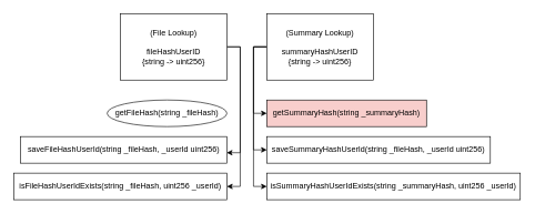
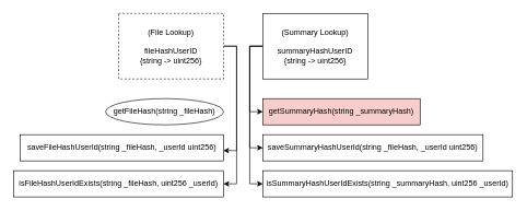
  <mxCell id="0" />
  <mxCell id="1" parent="0" />
  <mxCell id="2" style="edgeStyle=orthogonalEdgeStyle;rounded=0;orthogonalLoop=1;jettySize=auto;html=1;entryX=0.999;entryY=0.607;entryDx=0;entryDy=0;entryPerimeter=0;" edge="1" parent="1" source="4" target="10"><mxGeometry relative="1" as="geometry"><Array as="points"><mxPoint x="360" y="70" /><mxPoint x="360" y="229" /></Array></mxGeometry></mxCell>
  <mxCell id="3" style="edgeStyle=orthogonalEdgeStyle;rounded=0;orthogonalLoop=1;jettySize=auto;html=1;entryX=1;entryY=0.5;entryDx=0;entryDy=0;" edge="1" parent="1" source="4" target="14"><mxGeometry relative="1" as="geometry"><Array as="points"><mxPoint x="360" y="70" /><mxPoint x="360" y="280" /></Array></mxGeometry></mxCell>
- <mxCell id="4" value="(File Lookup)&lt;br&gt;&lt;br&gt;fileHashUserID&lt;br&gt;{string -&amp;gt; uint256}" style="rounded=0;whiteSpace=wrap;html=1;" vertex="1" parent="1"><mxGeometry x="180" y="20" width="160" height="100" as="geometry" /></mxCell>
+ <mxCell id="4" value="(File Lookup)&lt;br&gt;&lt;br&gt;fileHashUserID&lt;br&gt;{string -&amp;gt; uint256}" style="rounded=0;whiteSpace=wrap;html=1;dashed=1;" vertex="1" parent="1"><mxGeometry x="180" y="20" width="160" height="100" as="geometry" /></mxCell>
  <mxCell id="5" style="edgeStyle=orthogonalEdgeStyle;rounded=0;orthogonalLoop=1;jettySize=auto;html=1;entryX=0;entryY=0.5;entryDx=0;entryDy=0;" edge="1" parent="1" source="8" target="9"><mxGeometry relative="1" as="geometry"><Array as="points"><mxPoint x="380" y="70" /><mxPoint x="380" y="170" /></Array></mxGeometry></mxCell>
  <mxCell id="6" style="edgeStyle=orthogonalEdgeStyle;rounded=0;orthogonalLoop=1;jettySize=auto;html=1;entryX=0;entryY=0.5;entryDx=0;entryDy=0;" edge="1" parent="1" source="8" target="11"><mxGeometry relative="1" as="geometry"><Array as="points"><mxPoint x="380" y="70" /><mxPoint x="380" y="225" /></Array></mxGeometry></mxCell>
  <mxCell id="7" style="edgeStyle=orthogonalEdgeStyle;rounded=0;orthogonalLoop=1;jettySize=auto;html=1;entryX=0;entryY=0.5;entryDx=0;entryDy=0;" edge="1" parent="1" source="8" target="13"><mxGeometry relative="1" as="geometry"><Array as="points"><mxPoint x="380" y="70" /><mxPoint x="380" y="280" /></Array></mxGeometry></mxCell>
  <mxCell id="8" value="(Summary Lookup)&lt;br&gt;&lt;br&gt;summaryHashUserID&lt;br&gt;{string -&amp;gt; uint256}" style="rounded=0;whiteSpace=wrap;html=1;" vertex="1" parent="1"><mxGeometry x="400" y="20" width="160" height="100" as="geometry" /></mxCell>
  <mxCell id="9" value="&lt;span style=&quot;font-weight: normal&quot;&gt;getSummaryHash(string _summaryHash)&lt;/span&gt;" style="rounded=0;whiteSpace=wrap;html=1;fontStyle=1;fillColor=#f8cecc;" vertex="1" parent="1"><mxGeometry x="400" y="150" width="240" height="40" as="geometry" /></mxCell>
  <mxCell id="10" value="saveFileHashUserId(string _fileHash, _userId uint256)" style="rounded=0;whiteSpace=wrap;html=1;" vertex="1" parent="1"><mxGeometry x="30" y="205" width="310" height="40" as="geometry" /></mxCell>
  <mxCell id="11" value="saveSummaryHashUserId(string _fileHash, _userId uint256)" style="rounded=0;whiteSpace=wrap;html=1;" vertex="1" parent="1"><mxGeometry x="400" y="205" width="336" height="40" as="geometry" /></mxCell>
  <mxCell id="12" value="getFileHash(string _fileHash)" style="ellipse;whiteSpace=wrap;html=1;" vertex="1" parent="1"><mxGeometry x="160" y="150" width="180" height="40" as="geometry" /></mxCell>
  <mxCell id="13" value="&lt;span style=&quot;font-weight: normal&quot;&gt;isSummaryHashUserIdExists(string _summaryHash, uint256 _userId)&lt;/span&gt;" style="rounded=0;whiteSpace=wrap;html=1;fontStyle=1" vertex="1" parent="1"><mxGeometry x="400" y="260" width="381" height="40" as="geometry" /></mxCell>
  <mxCell id="14" value="&lt;span style=&quot;font-weight: normal&quot;&gt;isFileHashUserIdExists(string _fileHash, uint256 _userId)&lt;/span&gt;" style="rounded=0;whiteSpace=wrap;html=1;fontStyle=1" vertex="1" parent="1"><mxGeometry x="20" y="260" width="320" height="40" as="geometry" /></mxCell>
